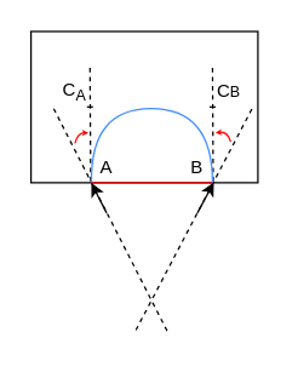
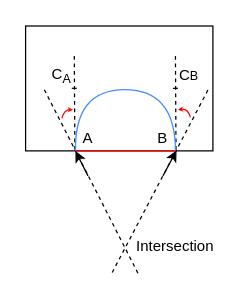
  <mxCell id="0" />
  <mxCell id="1" parent="0" />
  <mxCell id="2" value="" style="rounded=0;whiteSpace=wrap;html=1;" parent="1" vertex="1"><mxGeometry x="20" y="20" width="150" height="100" as="geometry" /></mxCell>
  <mxCell id="3" value="" style="endArrow=classic;html=1;rounded=0;entryX=0.266;entryY=1.002;entryDx=0;entryDy=0;entryPerimeter=0;" parent="1" target="2" edge="1"><mxGeometry width="50" height="50" relative="1" as="geometry"><mxPoint x="70" y="140" as="sourcePoint" /><mxPoint x="130" y="50" as="targetPoint" /></mxGeometry></mxCell>
  <mxCell id="4" value="" style="endArrow=classic;html=1;rounded=0;entryX=0.806;entryY=0.997;entryDx=0;entryDy=0;entryPerimeter=0;" parent="1" target="2" edge="1"><mxGeometry width="50" height="50" relative="1" as="geometry"><mxPoint x="130" y="140" as="sourcePoint" /><mxPoint x="69.9" y="130.2" as="targetPoint" /></mxGeometry></mxCell>
  <mxCell id="5" value="A" style="text;html=1;strokeColor=none;fillColor=none;align=center;verticalAlign=middle;whiteSpace=wrap;rounded=0;" parent="1" vertex="1"><mxGeometry x="60" y="100" width="20" height="20" as="geometry" /></mxCell>
  <mxCell id="6" value="B" style="text;html=1;strokeColor=none;fillColor=none;align=center;verticalAlign=middle;whiteSpace=wrap;rounded=0;" parent="1" vertex="1"><mxGeometry x="120" y="100" width="20" height="20" as="geometry" /></mxCell>
  <mxCell id="7" value="" style="endArrow=none;html=1;rounded=0;dashed=1;" parent="1" edge="1"><mxGeometry width="50" height="50" relative="1" as="geometry"><mxPoint x="35" y="71" as="sourcePoint" /><mxPoint x="111" y="220" as="targetPoint" /></mxGeometry></mxCell>
  <mxCell id="8" value="" style="endArrow=none;html=1;rounded=0;dashed=1;" parent="1" edge="1"><mxGeometry width="50" height="50" relative="1" as="geometry"><mxPoint x="166" y="71.3" as="sourcePoint" /><mxPoint x="88" y="220" as="targetPoint" /></mxGeometry></mxCell>
  <mxCell id="9" value="" style="endArrow=none;html=1;rounded=0;dashed=1;entryX=0.263;entryY=0.997;entryDx=0;entryDy=0;entryPerimeter=0;strokeColor=#000000;" parent="1" edge="1"><mxGeometry width="50" height="50" relative="1" as="geometry"><mxPoint x="59" y="44" as="sourcePoint" /><mxPoint x="59.45" y="120" as="targetPoint" /></mxGeometry></mxCell>
  <mxCell id="10" value="" style="endArrow=none;html=1;rounded=0;dashed=1;entryX=0.263;entryY=0.997;entryDx=0;entryDy=0;entryPerimeter=0;strokeColor=#000000;" parent="1" edge="1"><mxGeometry width="50" height="50" relative="1" as="geometry"><mxPoint x="140" y="44" as="sourcePoint" /><mxPoint x="140.45" y="120" as="targetPoint" /></mxGeometry></mxCell>
  <mxCell id="11" value="" style="endArrow=none;html=1;rounded=0;strokeColor=#000000;" parent="1" edge="1"><mxGeometry width="50" height="50" relative="1" as="geometry"><mxPoint x="57" y="69.9" as="sourcePoint" /><mxPoint x="61" y="69.9" as="targetPoint" /></mxGeometry></mxCell>
  <mxCell id="12" value="" style="endArrow=none;html=1;rounded=0;strokeColor=#000000;" parent="1" edge="1"><mxGeometry width="50" height="50" relative="1" as="geometry"><mxPoint x="138" y="69.9" as="sourcePoint" /><mxPoint x="142" y="69.9" as="targetPoint" /></mxGeometry></mxCell>
  <mxCell id="13" value="C&lt;sub&gt;A&lt;/sub&gt;" style="text;html=1;strokeColor=none;fillColor=none;align=center;verticalAlign=middle;whiteSpace=wrap;rounded=0;" parent="1" vertex="1"><mxGeometry x="39" y="50" width="20" height="20" as="geometry" /></mxCell>
  <mxCell id="14" value="C&lt;span style=&quot;font-size: 10px&quot;&gt;B&lt;/span&gt;" style="text;html=1;strokeColor=none;fillColor=none;align=center;verticalAlign=middle;whiteSpace=wrap;rounded=0;" parent="1" vertex="1"><mxGeometry x="141" y="50" width="20" height="20" as="geometry" /></mxCell>
  <mxCell id="15" value="" style="curved=1;endArrow=none;html=1;rounded=0;strokeColor=#428EFF;endFill=0;exitX=0;exitY=1;exitDx=0;exitDy=0;entryX=1;entryY=1;entryDx=0;entryDy=0;" parent="1" source="5" target="6" edge="1"><mxGeometry width="50" height="50" relative="1" as="geometry"><mxPoint x="80" y="100" as="sourcePoint" /><mxPoint x="130" y="50" as="targetPoint" /><Array as="points"><mxPoint x="59" y="71" /><mxPoint x="140" y="71" /></Array></mxGeometry></mxCell>
+ <mxCell id="16" value="Intersection" style="text;html=1;strokeColor=none;fillColor=none;align=center;verticalAlign=middle;whiteSpace=wrap;rounded=0;" parent="1" vertex="1"><mxGeometry x="105" y="187" width="70" height="20" as="geometry" /></mxCell>
  <mxCell id="17" value="" style="endArrow=none;html=1;rounded=0;entryX=1;entryY=1;entryDx=0;entryDy=0;strokeColor=#FF0000;exitX=0;exitY=1;exitDx=0;exitDy=0;" edge="1" parent="1" source="5" target="6"><mxGeometry width="50" height="50" relative="1" as="geometry"><mxPoint x="150" y="54" as="sourcePoint" /><mxPoint x="150.45" y="130" as="targetPoint" /></mxGeometry></mxCell>
  <mxCell id="18" value="" style="curved=1;endArrow=classic;html=1;rounded=0;strokeColor=#FF0000;startSize=3;endSize=1;" edge="1" parent="1"><mxGeometry width="50" height="50" relative="1" as="geometry"><mxPoint x="49" y="94" as="sourcePoint" /><mxPoint x="58" y="87" as="targetPoint" /><Array as="points"><mxPoint x="51" y="87" /></Array></mxGeometry></mxCell>
  <mxCell id="19" value="" style="curved=1;endArrow=classic;html=1;rounded=0;strokeColor=#FF0000;startSize=3;endSize=1;" edge="1" parent="1"><mxGeometry width="50" height="50" relative="1" as="geometry"><mxPoint x="152" y="93" as="sourcePoint" /><mxPoint x="142" y="87" as="targetPoint" /><Array as="points"><mxPoint x="150" y="86" /></Array></mxGeometry></mxCell>
